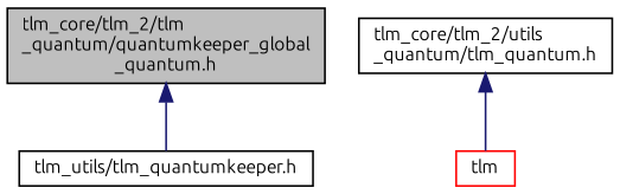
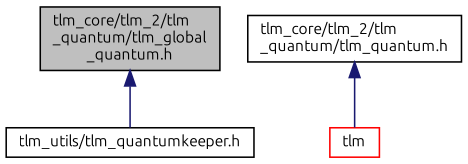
  digraph {
    fontname=Ubuntu
    node [color=black fillcolor=white fontname=Ubuntu fontsize=10 shape=record style=filled]
    edge [color=midnightblue dir=back fontname=Ubuntu fontsize=10 labelfontname=FreeSans labelfontsize=10 style=solid]
-   n1 [fillcolor=grey75 fontcolor=black height=0.2 label="tlm_core/tlm_2/tlm\l_quantum/quantumkeeper_global\l_quantum.h" width=0.4]
+   n1 [fillcolor=grey75 fontcolor=black height=0.2 label="tlm_core/tlm_2/tlm\l_quantum/tlm_global\l_quantum.h" width=0.4]
    n2 [height=0.2 label="tlm_utils/tlm_quantumkeeper.h" width=0.4]
-   n3 [height=0.2 label="tlm_core/tlm_2/utils\l_quantum/tlm_quantum.h" width=0.4]
+   n3 [height=0.2 label="tlm_core/tlm_2/tlm\l_quantum/tlm_quantum.h" width=0.4]
    n4 [color=red height=0.2 label=tlm width=0.4]
    n1 -> n2
    n3 -> n4
  }
